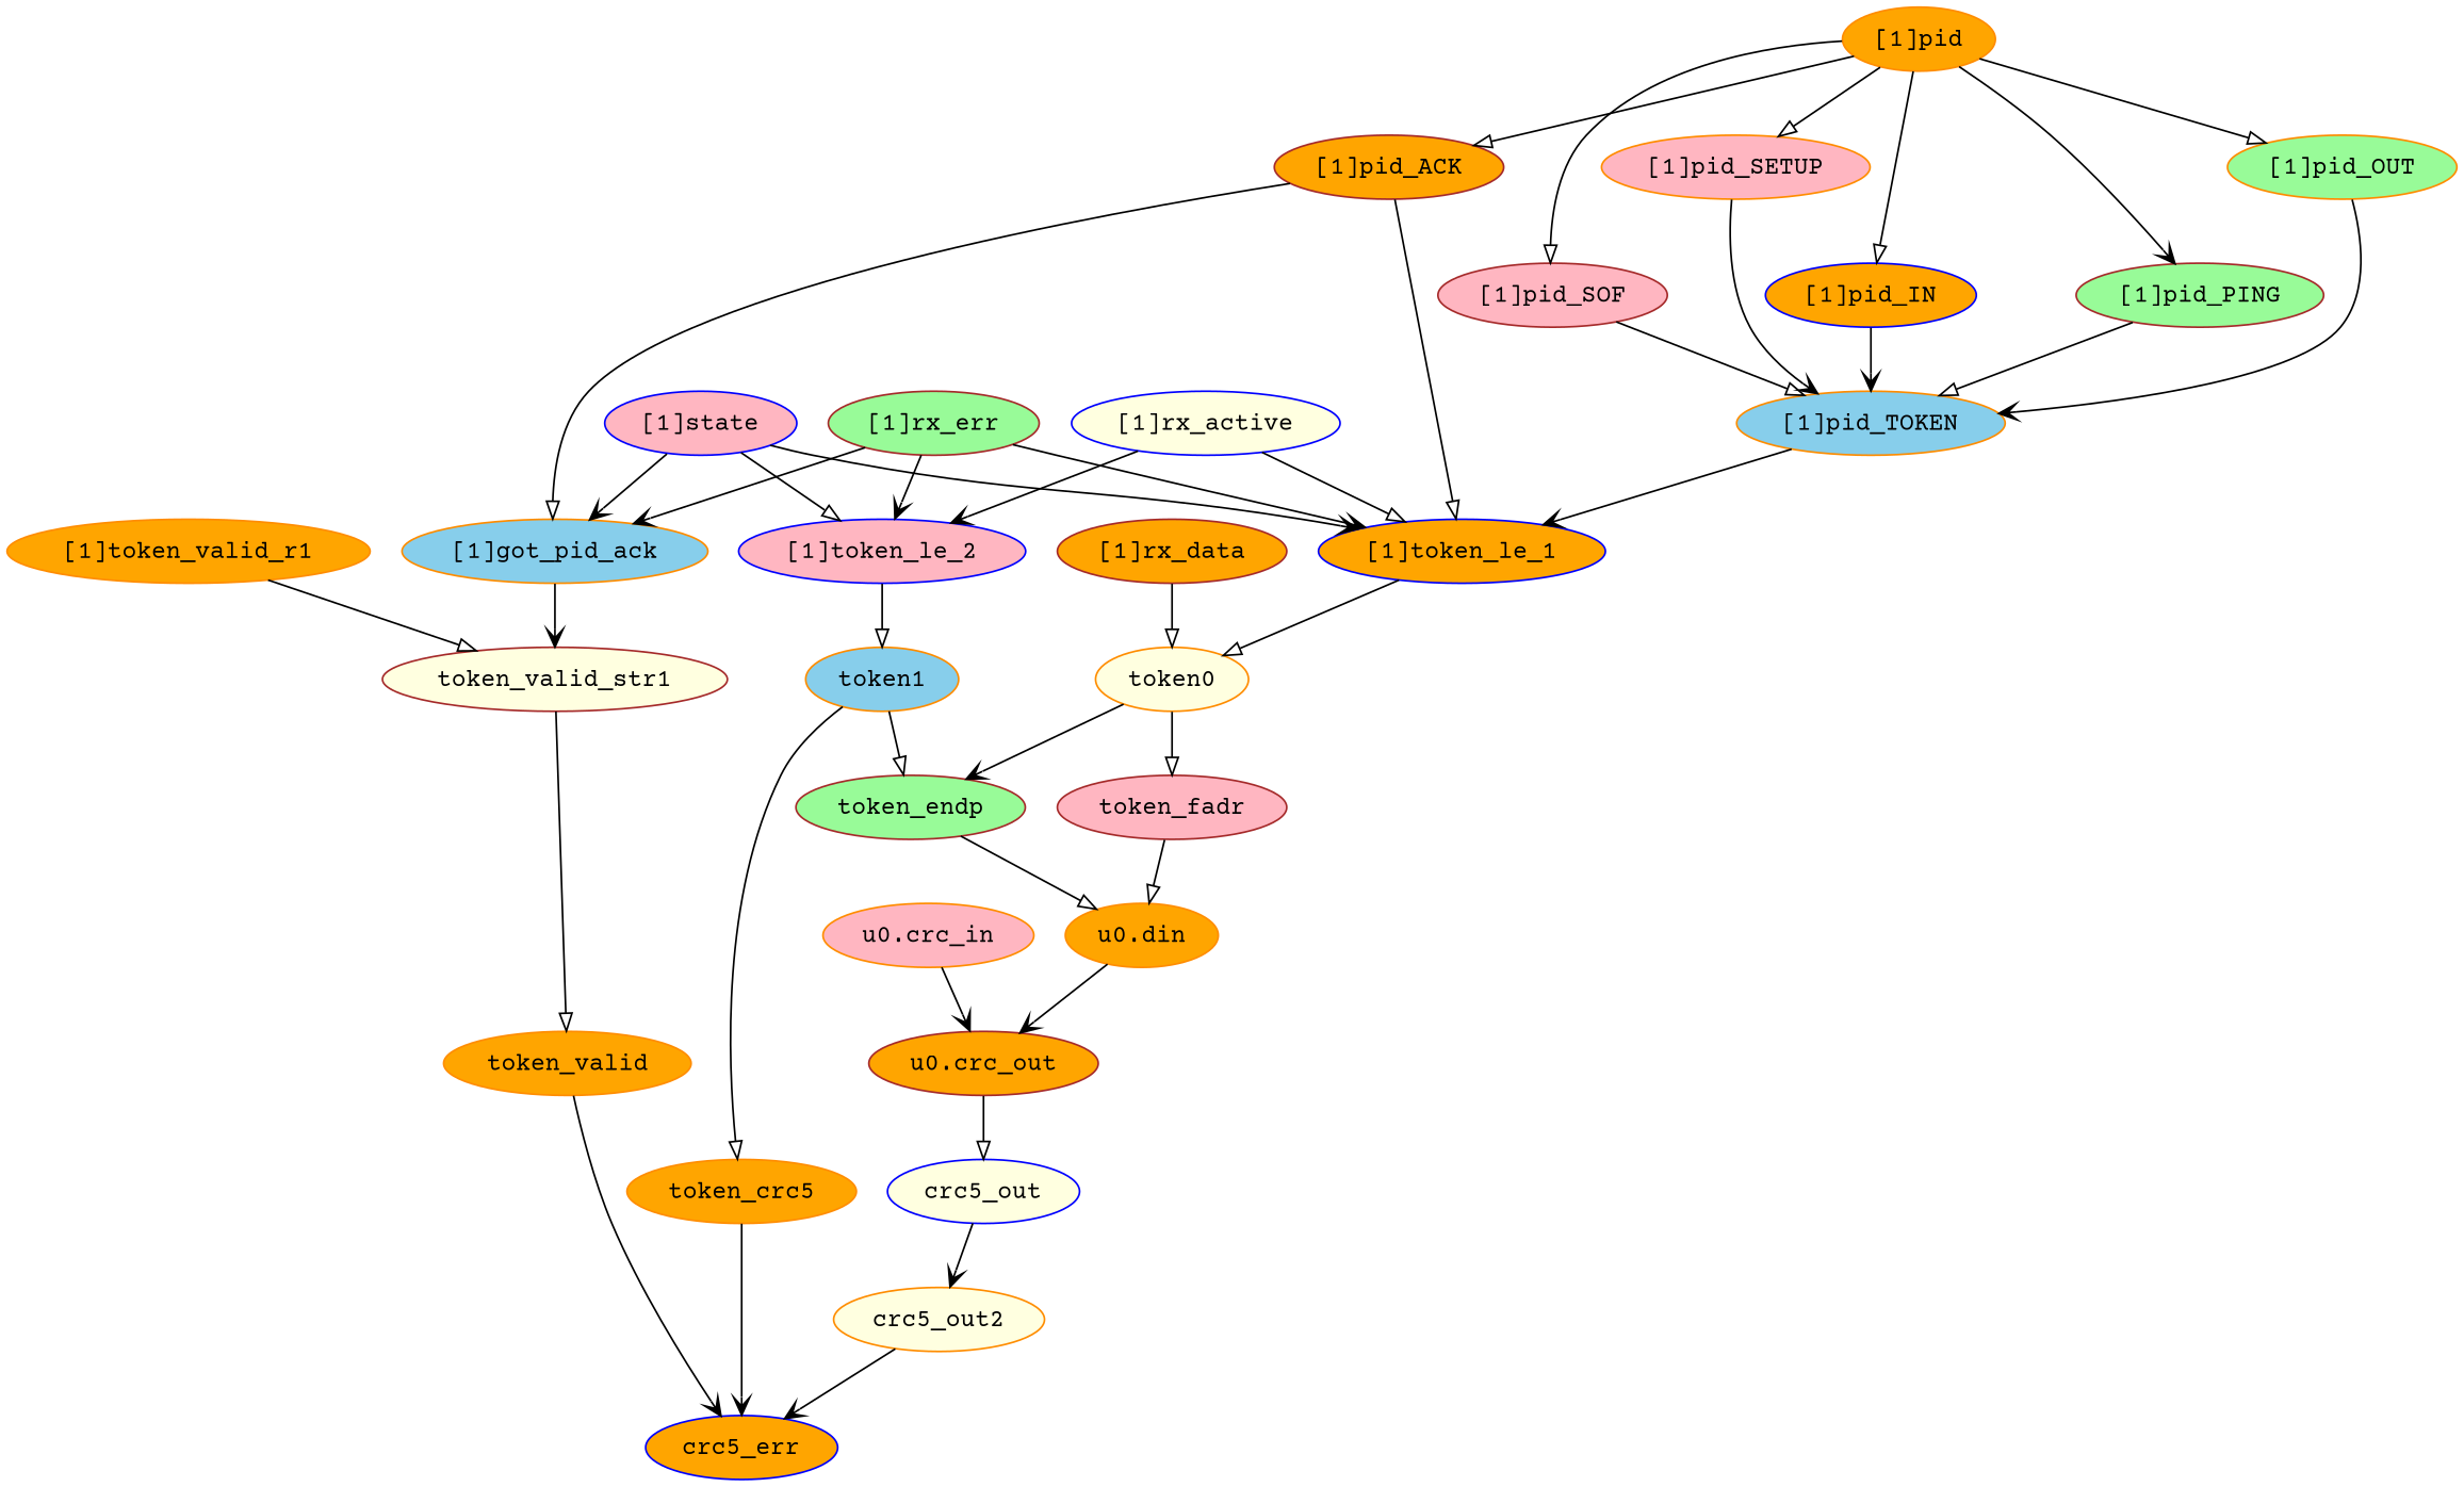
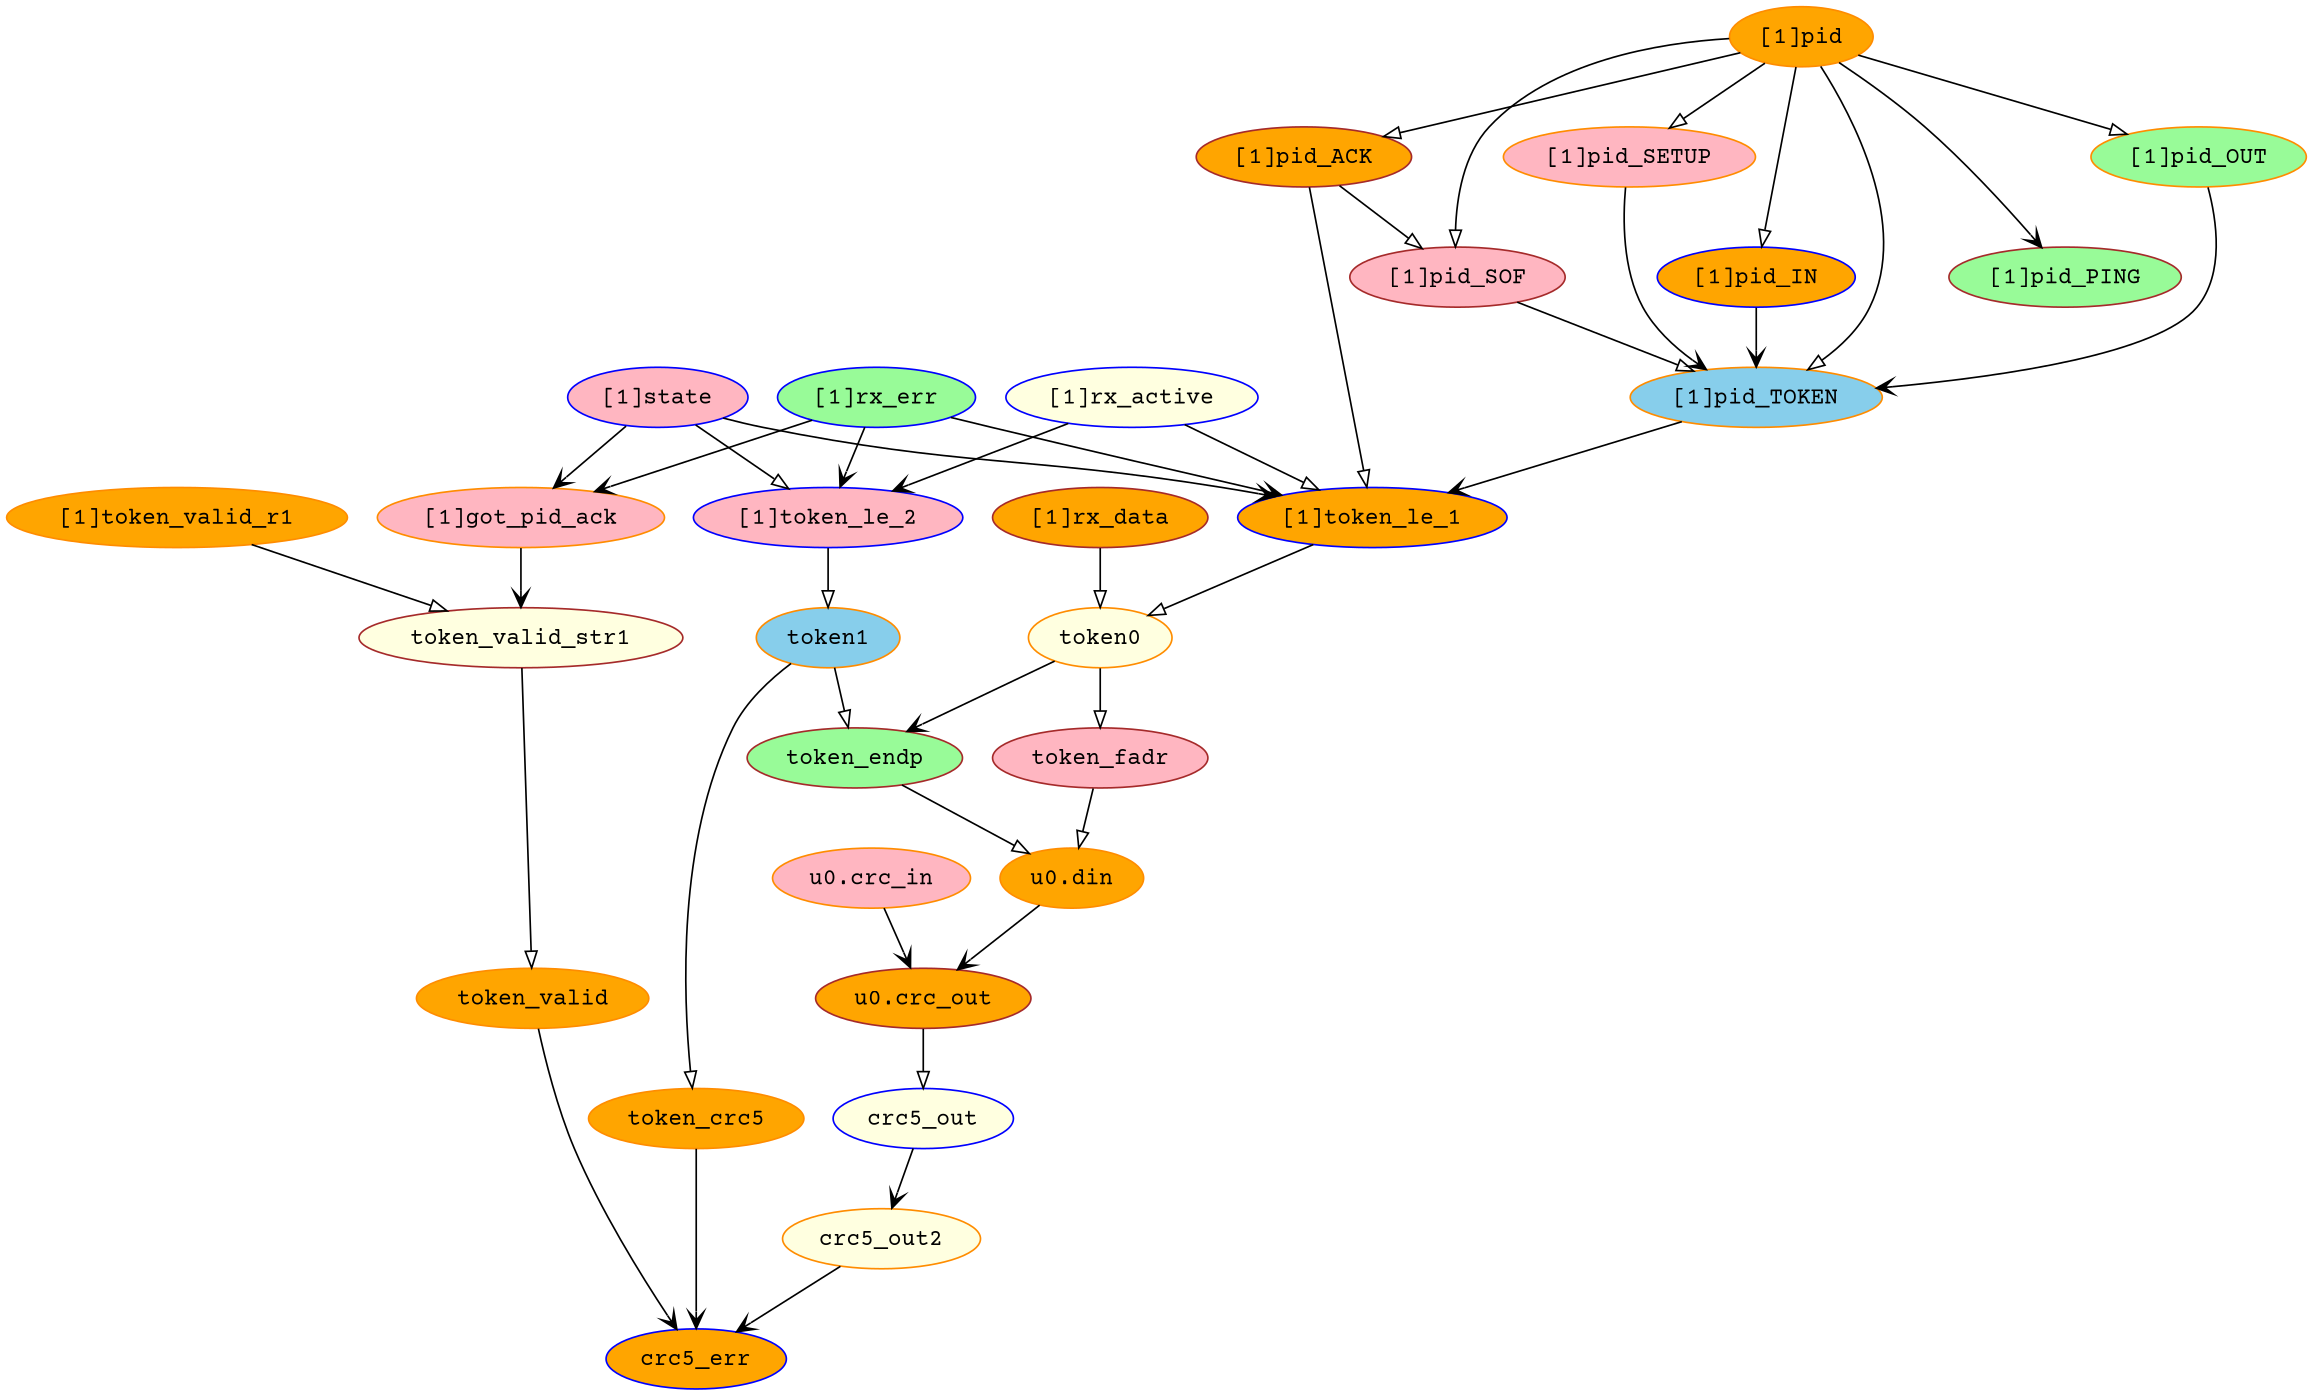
  strict digraph {
    fontname="Courier Prime"
    node [color=darkorange complexity=78 fillcolor=orange fontname="Courier Prime" importance=2.74339728671 rank=0.035171760086 style=filled]
    edge [arrowhead=onormal fontname="Courier Prime"]
-   "[1]rx_err" [color=brown complexity=74 fillcolor=palegreen importance=5.41229182195 rank=0.073139078675]
-   "[1]got_pid_ack" [complexity=9 fillcolor=skyblue importance=0.0824734402829 rank=0.00916371558699]
+   "[1]rx_err" [color=blue complexity=74 fillcolor=palegreen importance=5.41229182195 rank=0.073139078675]
+   "[1]got_pid_ack" [complexity=9 fillcolor=lightpink importance=0.0824734402829 rank=0.00916371558699]
    "[1]token_le_2" [color=blue complexity=69 fillcolor=lightpink importance=2.69707637242 rank=0.0390880633684]
    "[1]token_le_1" [color=blue complexity=68 importance=2.70170485885 rank=0.0397309538066]
    token_valid_str1 [color=brown complexity=6 fillcolor=lightyellow importance=0.0720341851876 rank=0.0120056975313]
    token1 [complexity=68 fillcolor=skyblue importance=2.68683613652 rank=0.0395122961253]
    token0 [complexity=67 fillcolor=lightyellow importance=2.68871558209 rank=0.0401300833148]
    token_valid [complexity=4 importance=0.0522113637815 rank=0.0130528409454]
    token_crc5 [complexity=4 importance=0.0443549368384 rank=0.0110887342096]
    token_endp [color=brown complexity=65 fillcolor=palegreen importance=2.67450580116 rank=0.0411462430947]
    token_fadr [color=brown complexity=65 fillcolor=lightpink importance=2.67245070606 rank=0.0411146262471]
    crc5_err [color=blue complexity=0 importance=0.0334177374901 rank=0.0]
    crc5_out [color=blue complexity=10 fillcolor=lightyellow importance=0.0736791924143 rank=0.00736791924143]
    crc5_out2 [complexity=4 fillcolor=lightyellow importance=0.0527600278486 rank=0.0131900069621]
    "[1]pid_IN" [color=blue]
    "[1]pid_TOKEN" [complexity=72 fillcolor=skyblue importance=2.73402295202 rank=0.0379725410003]
    "[1]pid_PING" [color=brown fillcolor=palegreen]
    "u0.din" [complexity=65 importance=2.66085773242 rank=0.0409362728064]
    "u0.crc_out" [color=brown complexity=10 importance=0.0977538991069 rank=0.00977538991069]
    "[1]pid" [complexity=72 importance=2.72879991859 rank=0.0378999988693]
    "[1]pid_OUT" [fillcolor=palegreen]
    "[1]pid_SOF" [color=brown fillcolor=lightpink]
    "[1]pid_ACK" [color=brown complexity=70 importance=2.71107919354 rank=0.0387297027648]
    "[1]pid_SETUP" [fillcolor=lightpink]
    "u0.crc_in" [complexity=65 fillcolor=lightpink importance=1.57294448997 rank=0.0241991459995]
    "[1]token_valid_r1" [complexity=9 importance=0.0834763073256 rank=0.0092751452584]
    "[1]state" [color=blue complexity=69 fillcolor=lightpink importance=2.73150998789 rank=0.0395871012738]
    "[1]rx_active" [color=blue complexity=72 fillcolor=lightyellow importance=2.7105869631 rank=0.0376470411542]
    "[1]rx_data" [color=brown complexity=69 importance=2.69759768635 rank=0.0390956186428]
    "[1]rx_err" -> "[1]got_pid_ack" [arrowhead=vee]
    "[1]rx_err" -> "[1]token_le_2" [arrowhead=vee]
    "[1]rx_err" -> "[1]token_le_1" [arrowhead=vee]
    "[1]got_pid_ack" -> token_valid_str1 [arrowhead=vee]
    "[1]token_le_2" -> token1
    "[1]token_le_1" -> token0
    token_valid_str1 -> token_valid
    token1 -> token_crc5
    token1 -> token_endp
    token0 -> token_endp [arrowhead=vee]
    token0 -> token_fadr
    token_valid -> crc5_err [arrowhead=vee]
    token_crc5 -> crc5_err [arrowhead=vee]
    token_endp -> "u0.din"
    token_fadr -> "u0.din"
    crc5_out -> crc5_out2 [arrowhead=vee]
    crc5_out2 -> crc5_err [arrowhead=vee]
    "[1]pid_IN" -> "[1]pid_TOKEN" [arrowhead=vee]
    "[1]pid_TOKEN" -> "[1]token_le_1" [arrowhead=vee]
-   "[1]pid_PING" -> "[1]pid_TOKEN"
+   "[1]pid" -> "[1]pid_TOKEN"
    "u0.din" -> "u0.crc_out" [arrowhead=vee]
    "u0.crc_out" -> crc5_out
    "[1]pid" -> "[1]pid_IN"
    "[1]pid" -> "[1]pid_PING" [arrowhead=vee]
    "[1]pid" -> "[1]pid_OUT"
    "[1]pid" -> "[1]pid_SOF"
    "[1]pid" -> "[1]pid_ACK"
    "[1]pid" -> "[1]pid_SETUP"
    "[1]pid_OUT" -> "[1]pid_TOKEN" [arrowhead=vee]
    "[1]pid_SOF" -> "[1]pid_TOKEN"
-   "[1]pid_ACK" -> "[1]got_pid_ack"
+   "[1]pid_ACK" -> "[1]pid_SOF"
    "[1]pid_ACK" -> "[1]token_le_1"
    "[1]pid_SETUP" -> "[1]pid_TOKEN" [arrowhead=vee]
    "u0.crc_in" -> "u0.crc_out" [arrowhead=vee]
    "[1]token_valid_r1" -> token_valid_str1
    "[1]state" -> "[1]got_pid_ack" [arrowhead=vee]
    "[1]state" -> "[1]token_le_2"
    "[1]state" -> "[1]token_le_1" [arrowhead=vee]
    "[1]rx_active" -> "[1]token_le_2" [arrowhead=vee]
    "[1]rx_active" -> "[1]token_le_1"
    "[1]rx_data" -> token0
  }
